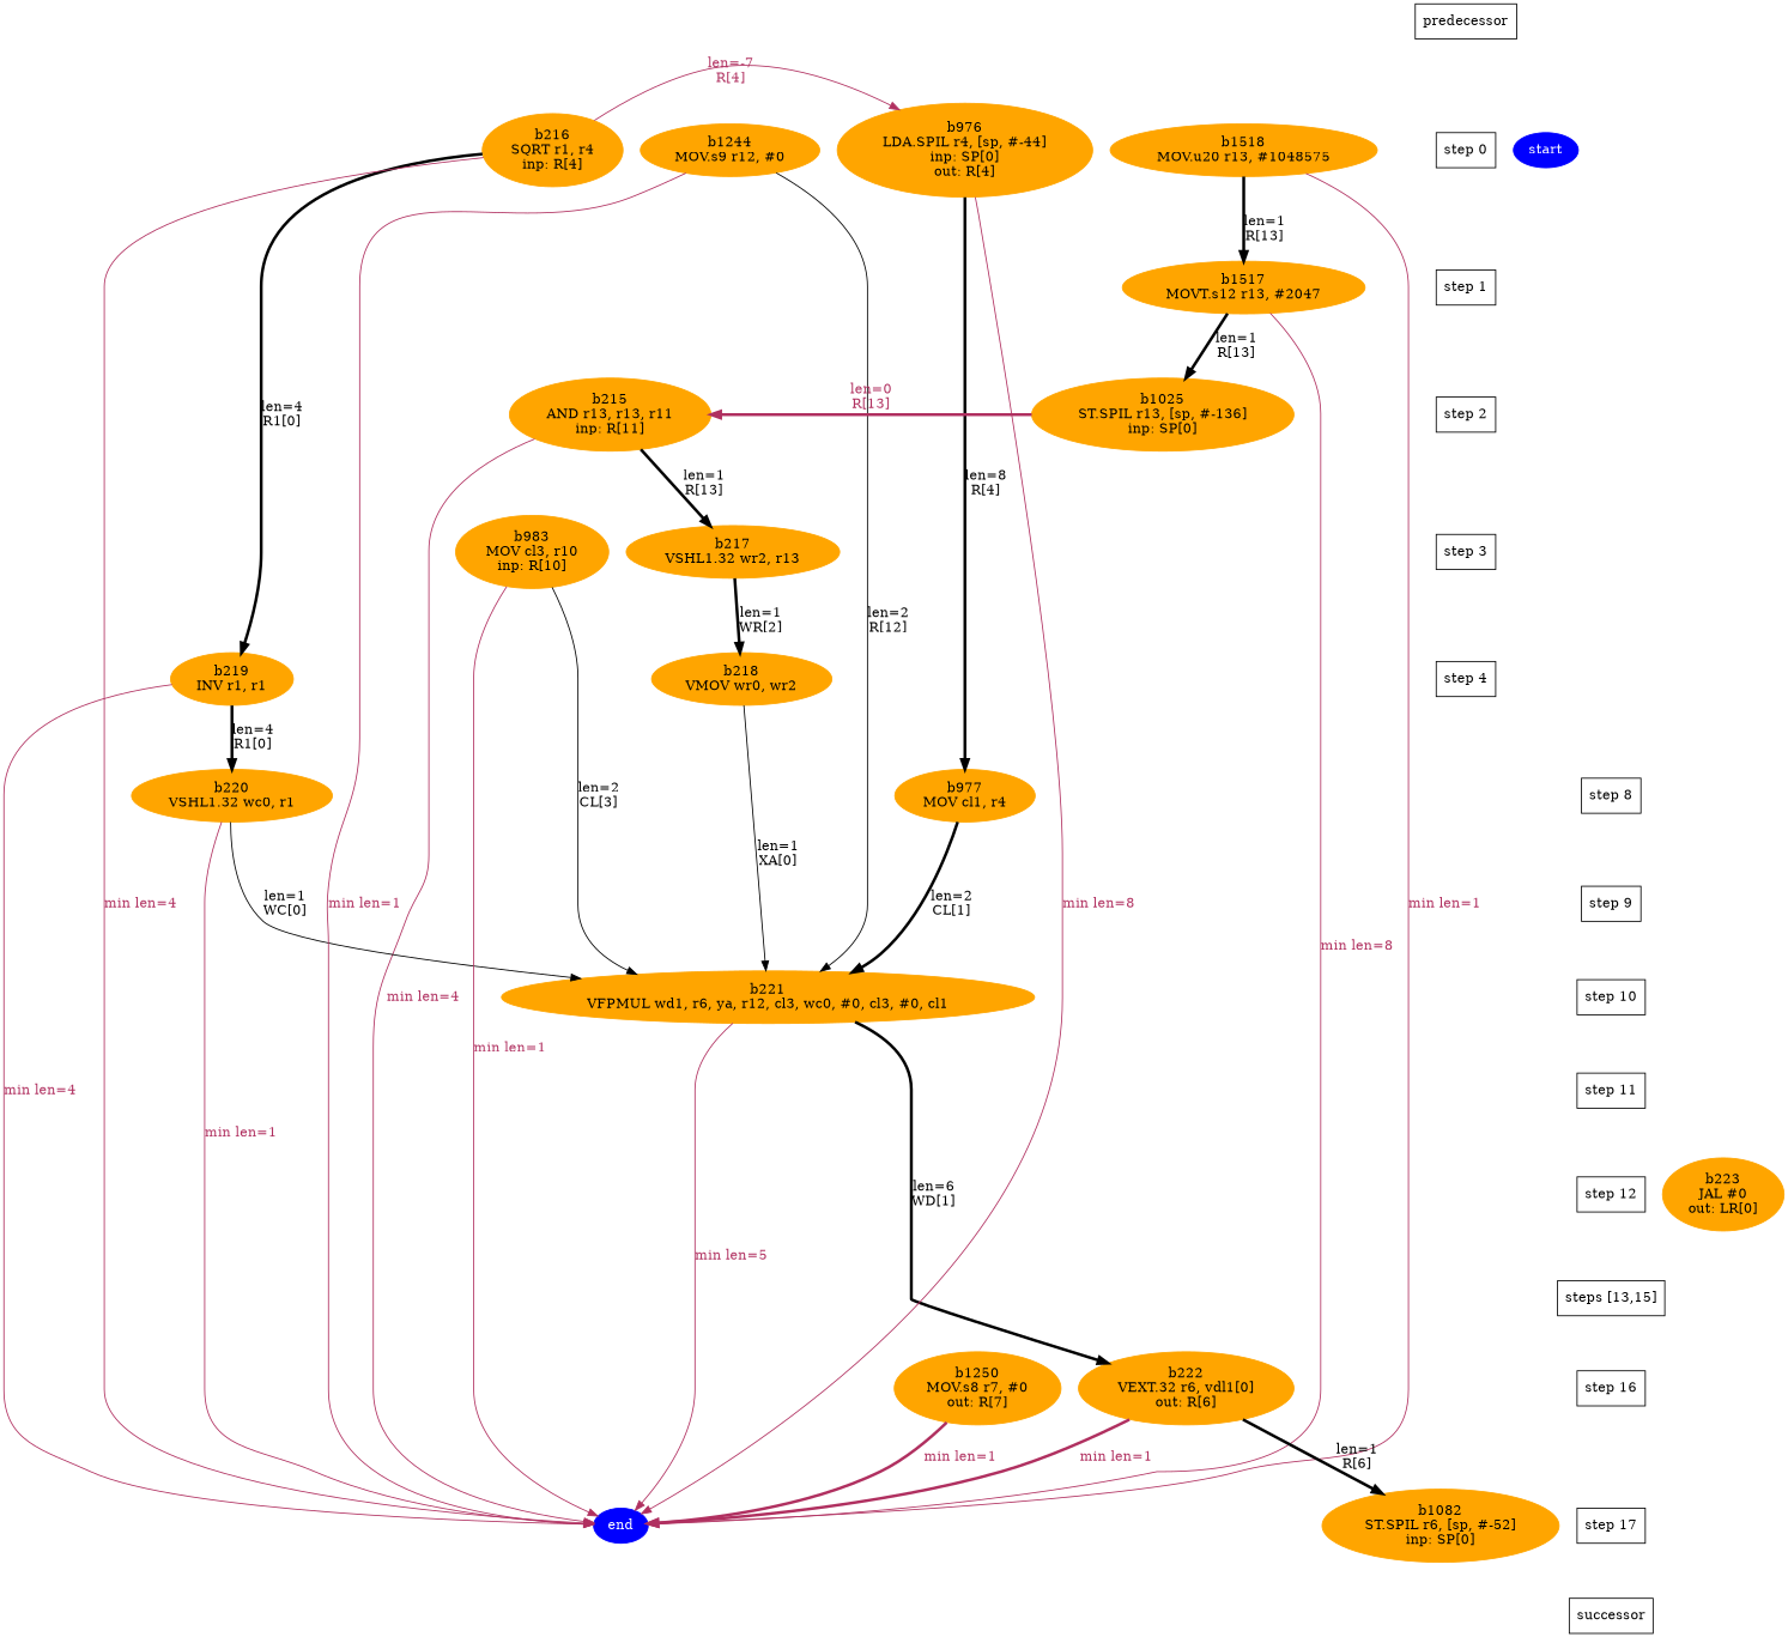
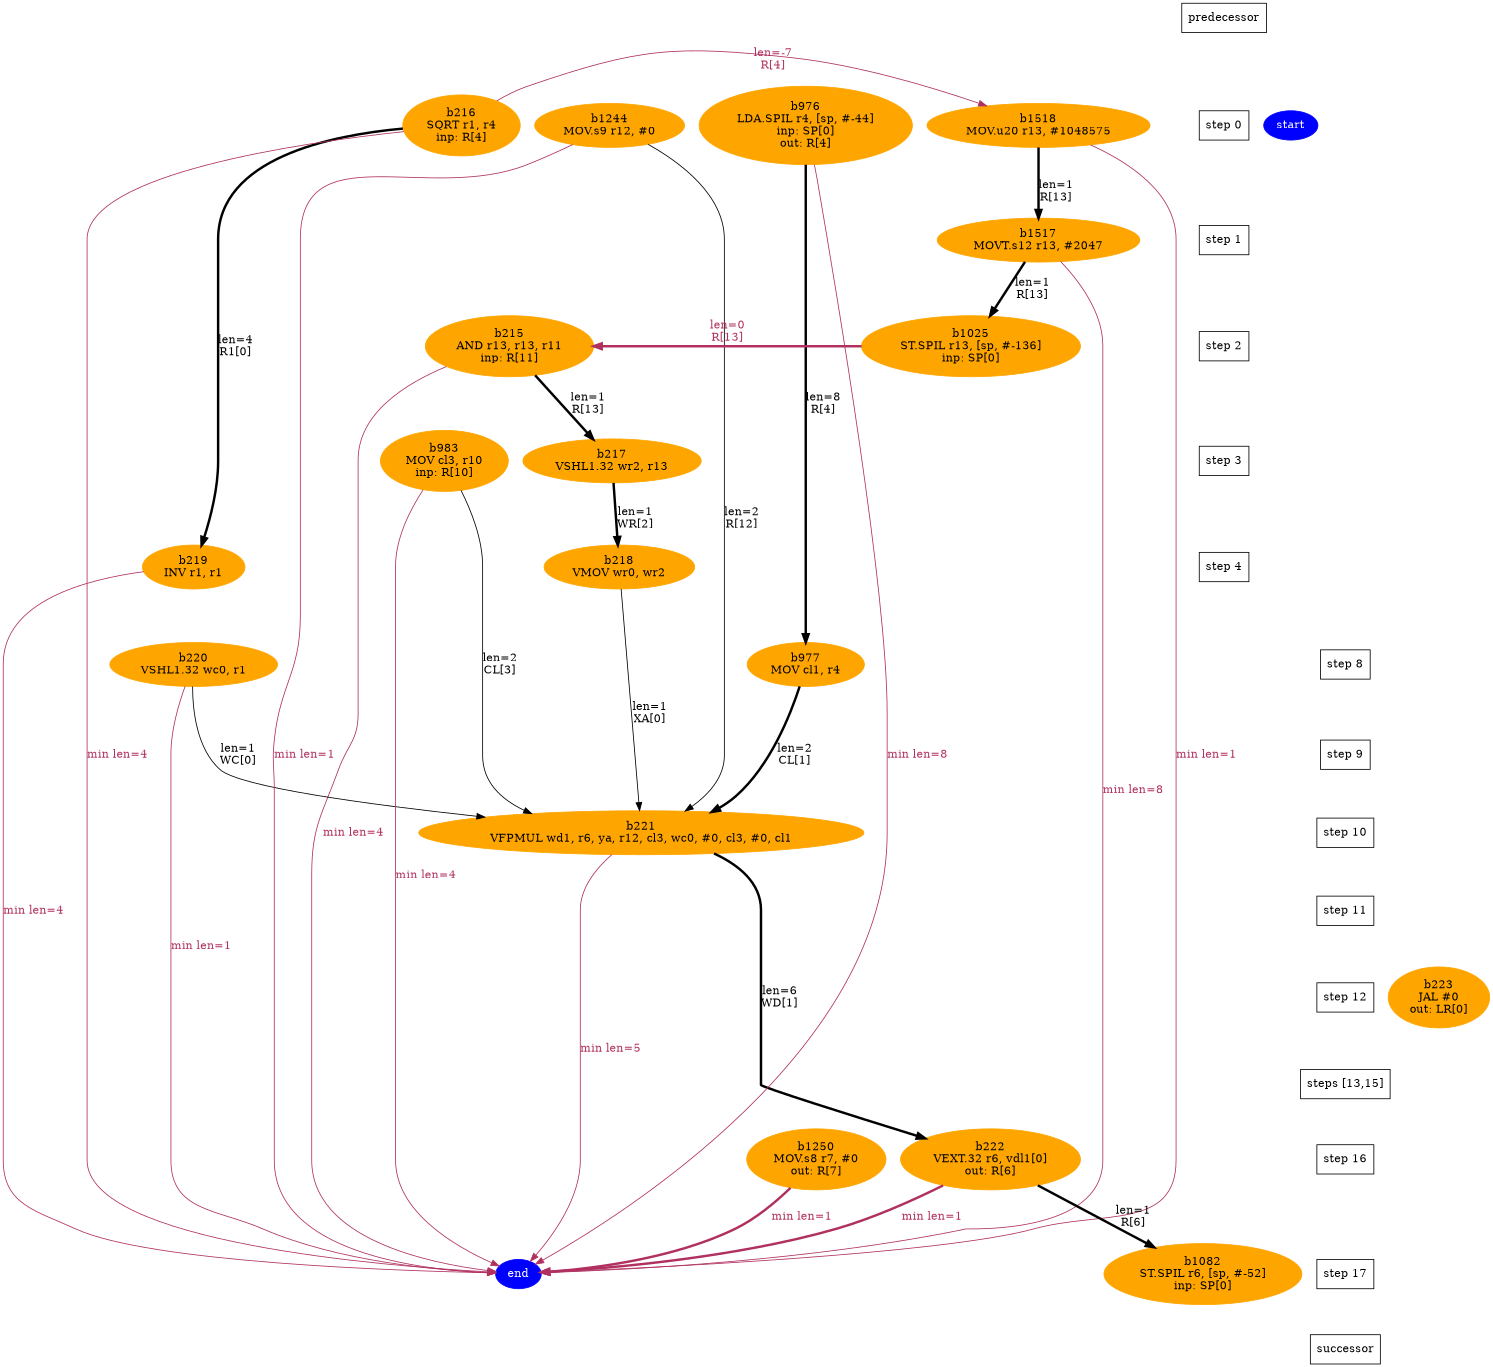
  digraph {
    node [color=orange fontcolor=black style=filled]
    edge [color=black fontcolor=black weight=1000]
    n1 [label="b215\nAND r13, r13, r11\ninp: R[11]"]
    n2 [label="step 2" shape=box color="" fontcolor="" style=""]
    n3 [label="b216\nSQRT r1, r4\ninp: R[4]"]
    n4 [label="step 0" shape=box color="" fontcolor="" style=""]
    n5 [label="b217\nVSHL1.32 wr2, r13"]
    n6 [label="step 3" shape=box color="" fontcolor="" style=""]
    n7 [label="b218\nVMOV wr0, wr2"]
    n8 [label="step 4" shape=box color="" fontcolor="" style=""]
    n9 [label="b219\nINV r1, r1"]
    n10 [label="b220\nVSHL1.32 wc0, r1"]
    n11 [label="step 8" shape=box color="" fontcolor="" style=""]
    n12 [label="b221\nVFPMUL wd1, r6, ya, r12, cl3, wc0, #0, cl3, #0, cl1"]
    n13 [label="step 10" shape=box color="" fontcolor="" style=""]
    n14 [label="b223\nJAL #0\nout: LR[0]"]
    n15 [label="step 12" shape=box color="" fontcolor="" style=""]
    n16 [label="b1244\nMOV.s9 r12, #0"]
    n17 [label="b1517\nMOVT.s12 r13, #2047"]
    n18 [label="step 1" shape=box color="" fontcolor="" style=""]
    n19 [label="b1518\nMOV.u20 r13, #1048575"]
    n20 [label="b976\nLDA.SPIL r4, [sp, #-44]\ninp: SP[0]\nout: R[4]"]
    n21 [label="b977\nMOV cl1, r4"]
    n22 [label="b983\nMOV cl3, r10\ninp: R[10]"]
    n23 [label="b1025\nST.SPIL r13, [sp, #-136]\ninp: SP[0]"]
    n24 [label="b222\nVEXT.32 r6, vdl1[0]\nout: R[6]"]
    n25 [label="step 16" shape=box color="" fontcolor="" style=""]
    n26 [label="b1250\nMOV.s8 r7, #0\nout: R[7]"]
    n27 [label="b1082\nST.SPIL r6, [sp, #-52]\ninp: SP[0]"]
    n28 [label="step 17" shape=box color="" fontcolor="" style=""]
    n29 [color=blue fontcolor=white label=start]
    n30 [color=blue fontcolor=white label=end]
    n31 [label="step 9" shape=box color="" fontcolor="" style=""]
    n32 [label="step 11" shape=box color="" fontcolor="" style=""]
    n33 [label="steps [13,15]" shape=box color="" fontcolor="" style=""]
    n34 [label=successor shape=box color="" fontcolor="" style=""]
    n35 [label=predecessor shape=box color="" fontcolor="" style=""]
    subgraph sub_1 {
      rank=same
      n1
      n2
    }
    subgraph sub_2 {
      rank=same
      n3
      n4
    }
    subgraph sub_3 {
      rank=same
      n5
      n6
    }
    subgraph sub_4 {
      rank=same
      n7
      n8
    }
    subgraph sub_5 {
      rank=same
      n8
      n9
    }
    subgraph sub_6 {
      rank=same
      n10
      n11
    }
    subgraph sub_7 {
      rank=same
      n12
      n13
    }
    subgraph sub_8 {
      rank=same
      n14
      n15
    }
    subgraph sub_9 {
      rank=same
      n4
      n16
    }
    subgraph sub_10 {
      rank=same
      n17
      n18
    }
    subgraph sub_11 {
      rank=same
      n4
      n19
    }
    subgraph sub_12 {
      rank=same
      n4
      n20
    }
    subgraph sub_13 {
      rank=same
      n11
      n21
    }
    subgraph sub_14 {
      rank=same
      n6
      n22
    }
    subgraph sub_15 {
      rank=same
      n2
      n23
    }
    subgraph sub_16 {
      rank=same
      n24
      n25
    }
    subgraph sub_17 {
      rank=same
      n25
      n26
    }
    subgraph sub_18 {
      rank=same
      n27
      n28
    }
    subgraph sub_19 {
      rank=same
      n4
      n29
    }
    subgraph sub_20 {
      rank=same
      n28
      n30
    }
    n1 -> n5 [label="len=1\nR[13]" penwidth=3]
    n1 -> n30 [color=maroon fontcolor=maroon label="min len=4"]
    n2 -> n6 [style=invis weight=9000 color="" fontcolor=""]
    n3 -> n9 [label="len=4\nR1[0]" penwidth=3]
-   n3 -> n20 [color=maroon fontcolor=maroon label="len=-7\nR[4]"]
+   n3 -> n19 [color=maroon fontcolor=maroon label="len=-7\nR[4]"]
    n3 -> n30 [color=maroon fontcolor=maroon label="min len=4"]
    n4 -> n18 [style=invis weight=9000 color="" fontcolor=""]
    n5 -> n7 [label="len=1\nWR[2]" penwidth=3]
    n6 -> n8 [style=invis weight=9000 color="" fontcolor=""]
    n7 -> n12 [label="len=1\nXA[0]"]
-   n9 -> n10 [label="len=4\nR1[0]" penwidth=3]
    n9 -> n30 [color=maroon fontcolor=maroon label="min len=4"]
    n10 -> n12 [label="len=1\nWC[0]"]
    n10 -> n30 [color=maroon fontcolor=maroon label="min len=1"]
    n11 -> n31 [style=invis weight=9000 color="" fontcolor=""]
    n12 -> n24 [label="len=6\nWD[1]" penwidth=3]
    n12 -> n30 [color=maroon fontcolor=maroon label="min len=5"]
    n13 -> n32 [style=invis weight=9000 color="" fontcolor=""]
    n15 -> n33 [style=invis weight=9000 color="" fontcolor=""]
    n16 -> n12 [label="len=2\nR[12]"]
    n16 -> n30 [color=maroon fontcolor=maroon label="min len=1"]
    n17 -> n23 [label="len=1\nR[13]" penwidth=3]
    n17 -> n30 [color=maroon fontcolor=maroon label="min len=8"]
    n18 -> n2 [style=invis weight=9000 color="" fontcolor=""]
    n19 -> n17 [label="len=1\nR[13]" penwidth=3]
    n19 -> n30 [color=maroon fontcolor=maroon label="min len=1"]
    n20 -> n21 [label="len=8\nR[4]" penwidth=3]
    n20 -> n30 [color=maroon fontcolor=maroon label="min len=8"]
    n21 -> n12 [label="len=2\nCL[1]" penwidth=3]
    n22 -> n12 [label="len=2\nCL[3]"]
-   n22 -> n30 [color=maroon fontcolor=maroon label="min len=1"]
+   n22 -> n30 [color=maroon fontcolor=maroon label="min len=4"]
    n23 -> n1 [color=maroon fontcolor=maroon label="len=0\nR[13]" penwidth=3]
    n24 -> n27 [label="len=1\nR[6]" penwidth=3]
    n24 -> n30 [color=maroon fontcolor=maroon label="min len=1" penwidth=3]
    n25 -> n28 [style=invis weight=9000 color="" fontcolor=""]
    n26 -> n30 [color=maroon fontcolor=maroon label="min len=1" penwidth=3]
    n28 -> n34 [style=invis weight=9000 color="" fontcolor=""]
    n31 -> n13 [style=invis weight=9000 color="" fontcolor=""]
    n32 -> n15 [style=invis weight=9000 color="" fontcolor=""]
    n33 -> n25 [style=invis weight=9000 color="" fontcolor=""]
    n35 -> n4 [style=invis weight=9000 color="" fontcolor=""]
  }
